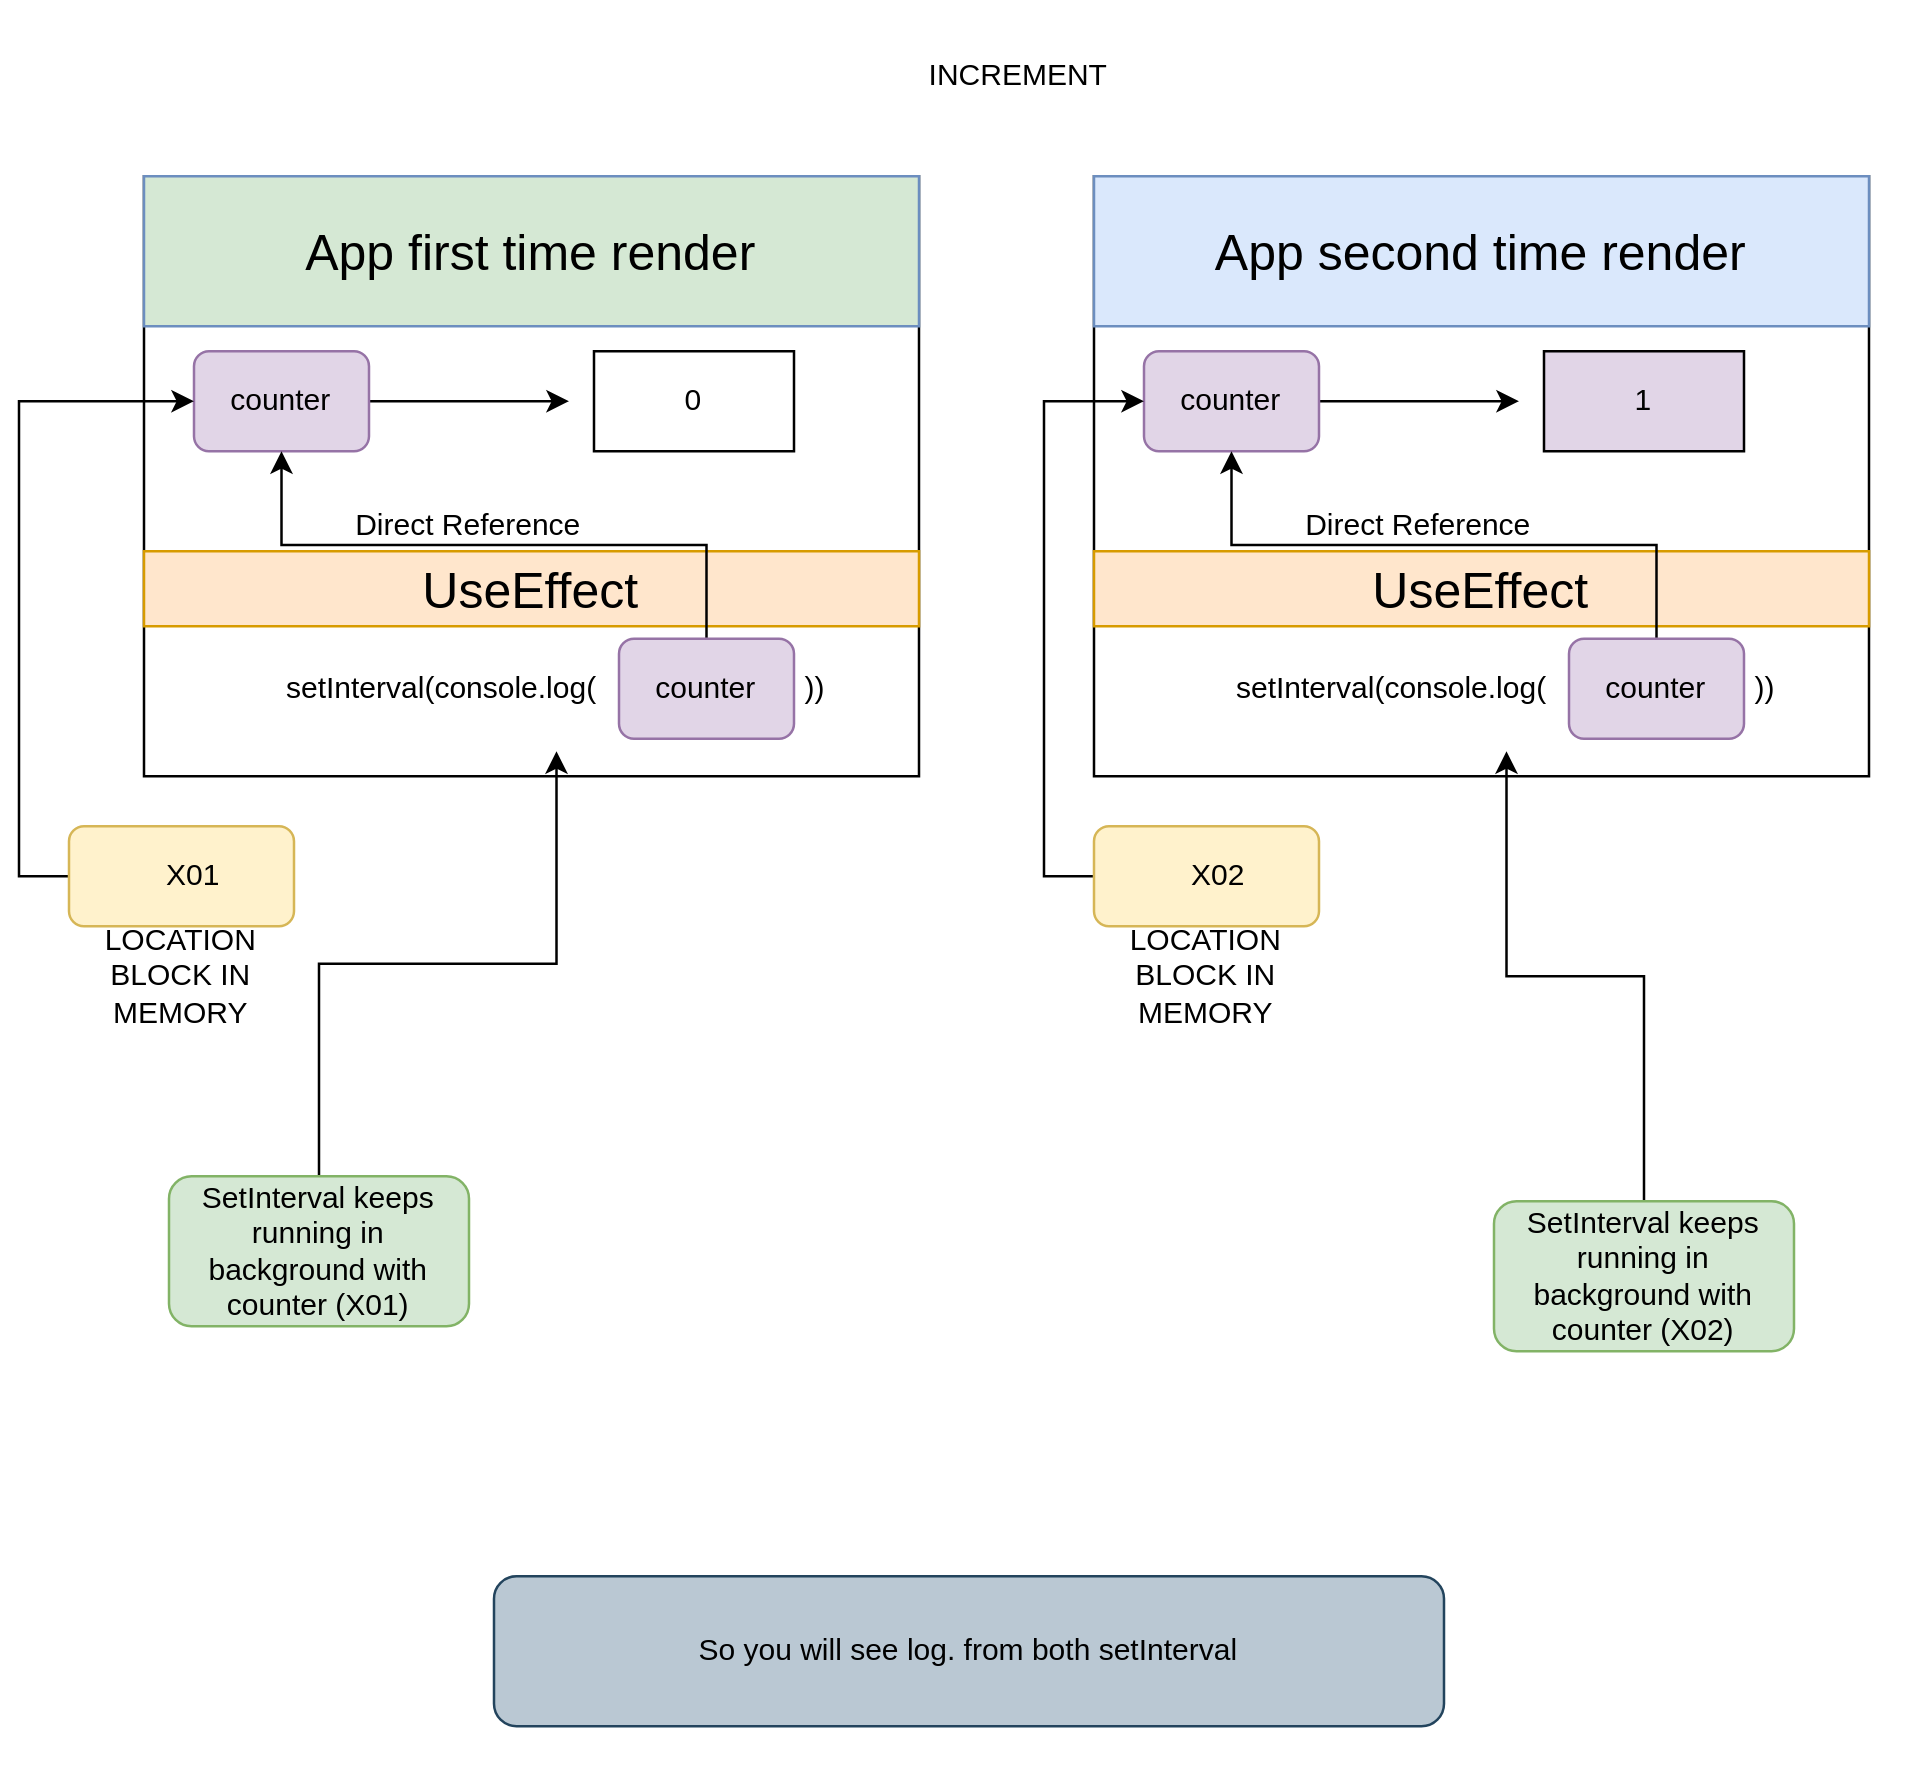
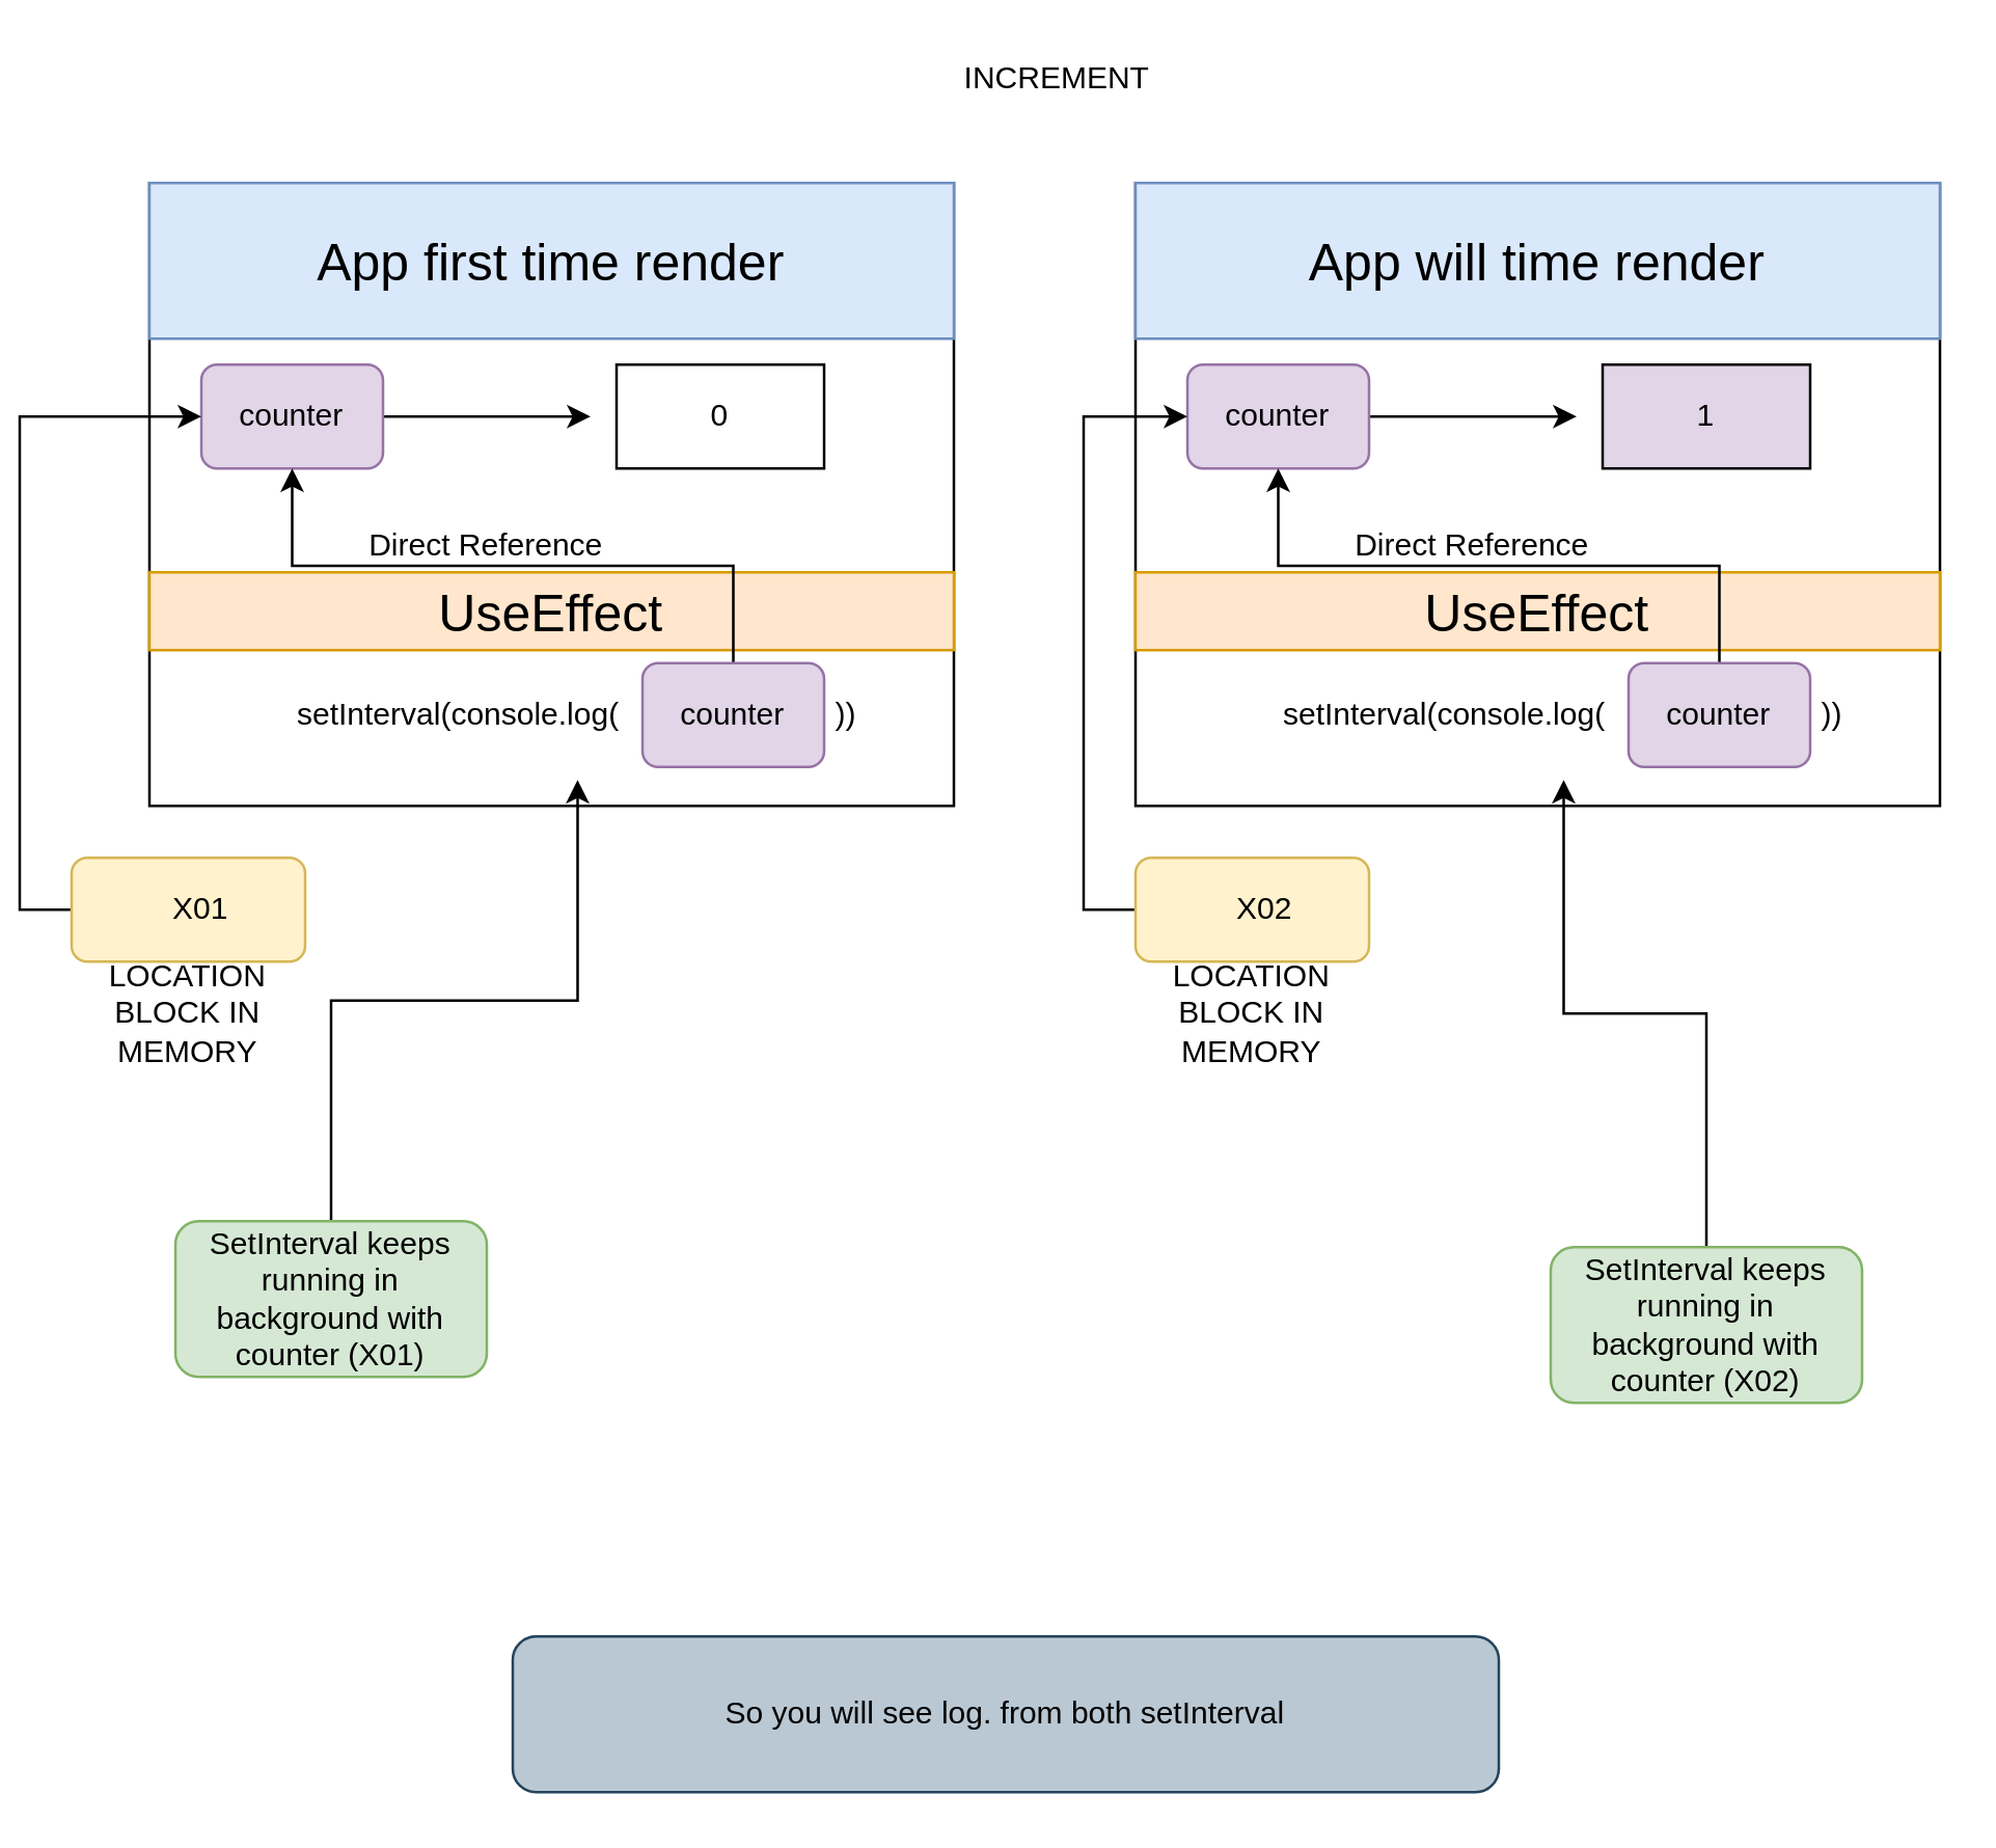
  <mxCell id="0" />
  <mxCell id="1" parent="0" />
  <mxCell id="2" value="" style="rounded=0;whiteSpace=wrap;html=1;" vertex="1" parent="1"><mxGeometry x="50" y="70" width="310" height="240" as="geometry" /></mxCell>
- <mxCell id="3" value="&lt;font style=&quot;font-size: 20px&quot;&gt;App first time render&lt;/font&gt;" style="rounded=0;whiteSpace=wrap;html=1;fillColor=#d5e8d4;strokeColor=#6c8ebf;" vertex="1" parent="1"><mxGeometry x="50" y="70" width="310" height="60" as="geometry" /></mxCell>
+ <mxCell id="3" value="&lt;font style=&quot;font-size: 20px&quot;&gt;App first time render&lt;/font&gt;" style="rounded=0;whiteSpace=wrap;html=1;fillColor=#dae8fc;strokeColor=#6c8ebf;" vertex="1" parent="1"><mxGeometry x="50" y="70" width="310" height="60" as="geometry" /></mxCell>
  <mxCell id="4" style="edgeStyle=orthogonalEdgeStyle;rounded=0;orthogonalLoop=1;jettySize=auto;html=1;exitX=1;exitY=0.5;exitDx=0;exitDy=0;entryX=0;entryY=0.5;entryDx=0;entryDy=0;" edge="1" parent="1" source="5" target="6"><mxGeometry relative="1" as="geometry" /></mxCell>
  <mxCell id="5" value="counter" style="rounded=1;whiteSpace=wrap;html=1;fillColor=#e1d5e7;strokeColor=#9673a6;" vertex="1" parent="1"><mxGeometry x="70" y="140" width="70" height="40" as="geometry" /></mxCell>
  <mxCell id="6" value="0" style="text;html=1;strokeColor=none;fillColor=none;align=center;verticalAlign=middle;whiteSpace=wrap;rounded=0;" vertex="1" parent="1"><mxGeometry x="220" y="150" width="40" height="20" as="geometry" /></mxCell>
  <mxCell id="7" value="&lt;font style=&quot;font-size: 20px&quot;&gt;UseEffect&lt;/font&gt;" style="rounded=0;whiteSpace=wrap;html=1;fillColor=#ffe6cc;strokeColor=#d79b00;" vertex="1" parent="1"><mxGeometry x="50" y="220" width="310" height="30" as="geometry" /></mxCell>
  <mxCell id="8" value="0" style="rounded=0;whiteSpace=wrap;html=1;" vertex="1" parent="1"><mxGeometry x="230" y="140" width="80" height="40" as="geometry" /></mxCell>
  <mxCell id="9" value="setInterval(console.log(&amp;nbsp; &amp;nbsp; &amp;nbsp; &amp;nbsp; &amp;nbsp; &amp;nbsp; &amp;nbsp; &amp;nbsp; &amp;nbsp; &amp;nbsp; &amp;nbsp; &amp;nbsp; &amp;nbsp;))" style="text;html=1;strokeColor=none;fillColor=none;align=center;verticalAlign=middle;whiteSpace=wrap;rounded=0;" vertex="1" parent="1"><mxGeometry x="90" y="250" width="250" height="50" as="geometry" /></mxCell>
  <mxCell id="10" style="edgeStyle=orthogonalEdgeStyle;rounded=0;orthogonalLoop=1;jettySize=auto;html=1;exitX=0.5;exitY=0;exitDx=0;exitDy=0;entryX=0.5;entryY=1;entryDx=0;entryDy=0;" edge="1" parent="1" source="11" target="5"><mxGeometry relative="1" as="geometry" /></mxCell>
  <mxCell id="11" value="counter" style="rounded=1;whiteSpace=wrap;html=1;fillColor=#e1d5e7;strokeColor=#9673a6;" vertex="1" parent="1"><mxGeometry x="240" y="255" width="70" height="40" as="geometry" /></mxCell>
  <mxCell id="12" value="Direct Reference" style="text;html=1;strokeColor=none;fillColor=none;align=center;verticalAlign=middle;whiteSpace=wrap;rounded=0;" vertex="1" parent="1"><mxGeometry x="120" y="200" width="120" height="20" as="geometry" /></mxCell>
  <mxCell id="13" value="" style="rounded=0;whiteSpace=wrap;html=1;" vertex="1" parent="1"><mxGeometry x="430" y="70" width="310" height="240" as="geometry" /></mxCell>
- <mxCell id="14" value="&lt;font style=&quot;font-size: 20px&quot;&gt;App second time render&lt;/font&gt;" style="rounded=0;whiteSpace=wrap;html=1;fillColor=#dae8fc;strokeColor=#6c8ebf;" vertex="1" parent="1"><mxGeometry x="430" y="70" width="310" height="60" as="geometry" /></mxCell>
+ <mxCell id="14" value="&lt;font style=&quot;font-size: 20px&quot;&gt;App will time render&lt;/font&gt;" style="rounded=0;whiteSpace=wrap;html=1;fillColor=#dae8fc;strokeColor=#6c8ebf;" vertex="1" parent="1"><mxGeometry x="430" y="70" width="310" height="60" as="geometry" /></mxCell>
  <mxCell id="15" style="edgeStyle=orthogonalEdgeStyle;rounded=0;orthogonalLoop=1;jettySize=auto;html=1;exitX=1;exitY=0.5;exitDx=0;exitDy=0;entryX=0;entryY=0.5;entryDx=0;entryDy=0;" edge="1" parent="1" source="16" target="17"><mxGeometry relative="1" as="geometry" /></mxCell>
  <mxCell id="16" value="counter" style="rounded=1;whiteSpace=wrap;html=1;fillColor=#e1d5e7;strokeColor=#9673a6;" vertex="1" parent="1"><mxGeometry x="450" y="140" width="70" height="40" as="geometry" /></mxCell>
  <mxCell id="17" value="0" style="text;html=1;strokeColor=none;fillColor=none;align=center;verticalAlign=middle;whiteSpace=wrap;rounded=0;" vertex="1" parent="1"><mxGeometry x="600" y="150" width="40" height="20" as="geometry" /></mxCell>
  <mxCell id="18" value="&lt;font style=&quot;font-size: 20px&quot;&gt;UseEffect&lt;/font&gt;" style="rounded=0;whiteSpace=wrap;html=1;fillColor=#ffe6cc;strokeColor=#d79b00;" vertex="1" parent="1"><mxGeometry x="430" y="220" width="310" height="30" as="geometry" /></mxCell>
  <mxCell id="19" value="1" style="rounded=0;whiteSpace=wrap;html=1;fillColor=#e1d5e7;" vertex="1" parent="1"><mxGeometry x="610" y="140" width="80" height="40" as="geometry" /></mxCell>
  <mxCell id="20" style="edgeStyle=orthogonalEdgeStyle;rounded=0;orthogonalLoop=1;jettySize=auto;html=1;exitX=0.5;exitY=0;exitDx=0;exitDy=0;entryX=0.5;entryY=1;entryDx=0;entryDy=0;" edge="1" parent="1" source="21" target="16"><mxGeometry relative="1" as="geometry" /></mxCell>
  <mxCell id="21" value="counter" style="rounded=1;whiteSpace=wrap;html=1;fillColor=#e1d5e7;strokeColor=#9673a6;" vertex="1" parent="1"><mxGeometry x="620" y="255" width="70" height="40" as="geometry" /></mxCell>
  <mxCell id="22" value="Direct Reference" style="text;html=1;strokeColor=none;fillColor=none;align=center;verticalAlign=middle;whiteSpace=wrap;rounded=0;" vertex="1" parent="1"><mxGeometry x="500" y="200" width="120" height="20" as="geometry" /></mxCell>
  <mxCell id="23" value="INCREMENT" style="text;html=1;strokeColor=none;fillColor=none;align=center;verticalAlign=middle;whiteSpace=wrap;rounded=0;" vertex="1" parent="1"><mxGeometry x="380" y="20" width="40" height="20" as="geometry" /></mxCell>
  <mxCell id="24" style="edgeStyle=orthogonalEdgeStyle;rounded=0;orthogonalLoop=1;jettySize=auto;html=1;exitX=0;exitY=0.5;exitDx=0;exitDy=0;entryX=0;entryY=0.5;entryDx=0;entryDy=0;" edge="1" parent="1" source="25" target="5"><mxGeometry relative="1" as="geometry" /></mxCell>
  <mxCell id="25" value="" style="rounded=1;whiteSpace=wrap;html=1;fillColor=#fff2cc;strokeColor=#d6b656;" vertex="1" parent="1"><mxGeometry x="20" y="330" width="90" height="40" as="geometry" /></mxCell>
  <mxCell id="26" value="X01" style="text;html=1;strokeColor=none;fillColor=none;align=center;verticalAlign=middle;whiteSpace=wrap;rounded=0;" vertex="1" parent="1"><mxGeometry x="50" y="340" width="40" height="20" as="geometry" /></mxCell>
  <mxCell id="27" value="LOCATION BLOCK IN MEMORY" style="text;html=1;strokeColor=none;fillColor=none;align=center;verticalAlign=middle;whiteSpace=wrap;rounded=0;" vertex="1" parent="1"><mxGeometry x="30" y="380" width="70" height="20" as="geometry" /></mxCell>
  <mxCell id="28" style="edgeStyle=orthogonalEdgeStyle;rounded=0;orthogonalLoop=1;jettySize=auto;html=1;exitX=0;exitY=0.5;exitDx=0;exitDy=0;entryX=0;entryY=0.5;entryDx=0;entryDy=0;" edge="1" parent="1" source="29" target="16"><mxGeometry relative="1" as="geometry" /></mxCell>
  <mxCell id="29" value="" style="rounded=1;whiteSpace=wrap;html=1;fillColor=#fff2cc;strokeColor=#d6b656;" vertex="1" parent="1"><mxGeometry x="430" y="330" width="90" height="40" as="geometry" /></mxCell>
  <mxCell id="30" value="X02" style="text;html=1;strokeColor=none;fillColor=none;align=center;verticalAlign=middle;whiteSpace=wrap;rounded=0;" vertex="1" parent="1"><mxGeometry x="460" y="340" width="40" height="20" as="geometry" /></mxCell>
  <mxCell id="31" value="LOCATION BLOCK IN MEMORY" style="text;html=1;strokeColor=none;fillColor=none;align=center;verticalAlign=middle;whiteSpace=wrap;rounded=0;" vertex="1" parent="1"><mxGeometry x="440" y="380" width="70" height="20" as="geometry" /></mxCell>
  <mxCell id="32" value="setInterval(console.log(&amp;nbsp; &amp;nbsp; &amp;nbsp; &amp;nbsp; &amp;nbsp; &amp;nbsp; &amp;nbsp; &amp;nbsp; &amp;nbsp; &amp;nbsp; &amp;nbsp; &amp;nbsp; &amp;nbsp;))" style="text;html=1;strokeColor=none;fillColor=none;align=center;verticalAlign=middle;whiteSpace=wrap;rounded=0;" vertex="1" parent="1"><mxGeometry x="470" y="250" width="250" height="50" as="geometry" /></mxCell>
  <mxCell id="33" style="edgeStyle=orthogonalEdgeStyle;rounded=0;orthogonalLoop=1;jettySize=auto;html=1;" edge="1" parent="1" source="34" target="9"><mxGeometry relative="1" as="geometry" /></mxCell>
  <mxCell id="34" value="SetInterval keeps running in background with counter (X01)" style="rounded=1;whiteSpace=wrap;html=1;fillColor=#d5e8d4;strokeColor=#82b366;" vertex="1" parent="1"><mxGeometry x="60" y="470" width="120" height="60" as="geometry" /></mxCell>
  <mxCell id="35" style="edgeStyle=orthogonalEdgeStyle;rounded=0;orthogonalLoop=1;jettySize=auto;html=1;" edge="1" parent="1" source="36" target="32"><mxGeometry relative="1" as="geometry" /></mxCell>
  <mxCell id="36" value="SetInterval keeps running in background with counter (X02)" style="rounded=1;whiteSpace=wrap;html=1;fillColor=#d5e8d4;strokeColor=#82b366;" vertex="1" parent="1"><mxGeometry x="590" y="480" width="120" height="60" as="geometry" /></mxCell>
  <mxCell id="37" value="So you will see log. from both setInterval" style="rounded=1;whiteSpace=wrap;html=1;fillColor=#bac8d3;strokeColor=#23445d;" vertex="1" parent="1"><mxGeometry x="190" y="630" width="380" height="60" as="geometry" /></mxCell>
